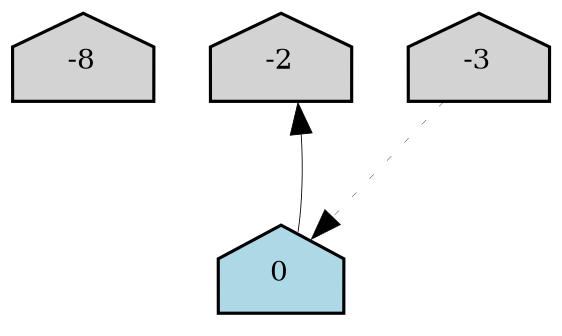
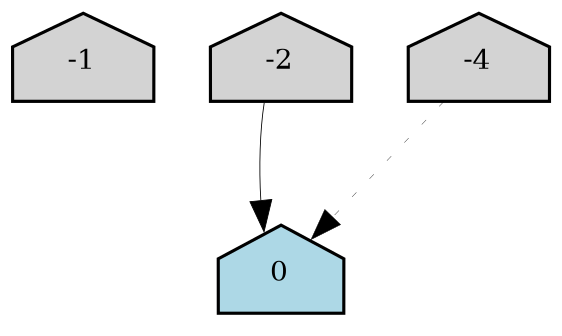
  digraph {
    node [fillcolor=lightgray fontsize=9 shape=house style=filled]
    edge [color=black]
-   -1 [height=0.2 width=0.2 label=-8]
+   -1 [height=0.2 width=0.2]
    -2 [height=0.2 width=0.2]
    0 [fillcolor=lightblue height=0.2 width=0.2]
-   -4 [height=0.2 width=0.2 label=-3]
-   0 -> -2 [penwidth=0.27195633279293896 style=solid]
+   -4 [height=0.2 width=0.2]
+   -2 -> 0 [penwidth=0.27195633279293896 style=solid]
    -4 -> 0 [penwidth=0.11419713954083943 style=dotted]
  }
